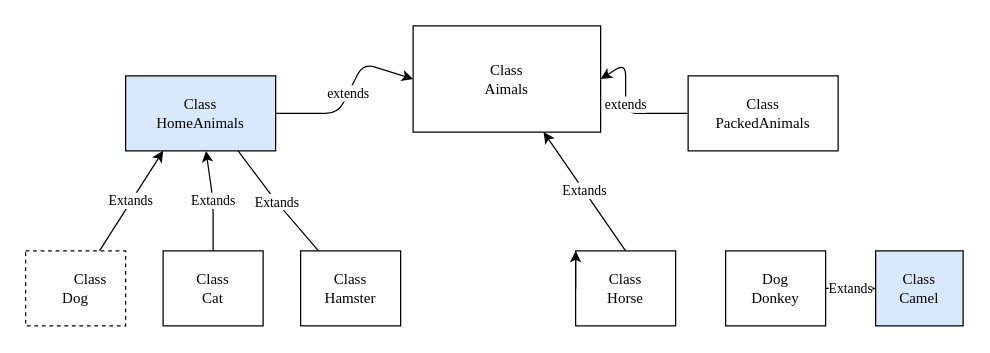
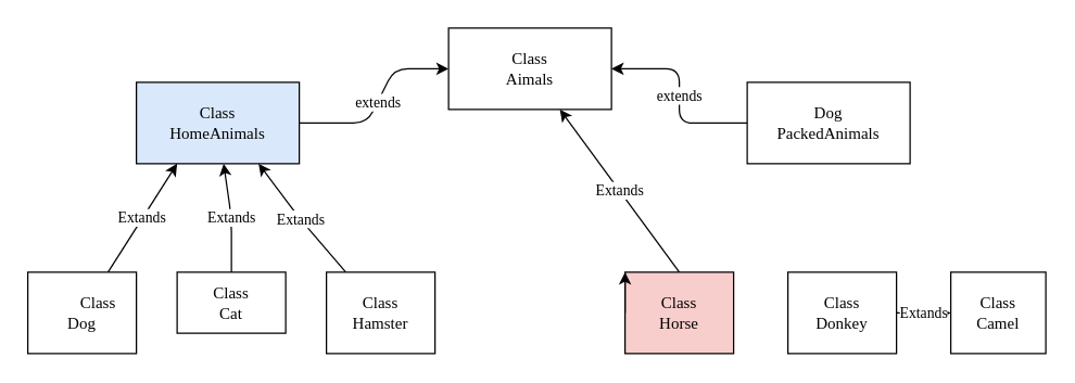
  <mxCell id="0" />
  <mxCell id="1" parent="0" />
- <mxCell id="2" value="Class&lt;br&gt;Aimals" style="rounded=0;whiteSpace=wrap;html=1;fontFamily=Times New Roman;" vertex="1" parent="1"><mxGeometry x="330" y="20" width="150" height="85" as="geometry" /></mxCell>
+ <mxCell id="2" value="Class&lt;br&gt;Aimals" style="rounded=0;whiteSpace=wrap;html=1;fontFamily=Times New Roman;" vertex="1" parent="1"><mxGeometry x="330" y="20" width="120" height="60" as="geometry" /></mxCell>
  <mxCell id="3" value="extends" style="edgeStyle=none;html=1;entryX=0;entryY=0.5;entryDx=0;entryDy=0;fontFamily=Times New Roman;" edge="1" parent="1" source="4" target="2"><mxGeometry relative="1" as="geometry"><Array as="points"><mxPoint x="270" y="90" /><mxPoint x="290" y="50" /></Array></mxGeometry></mxCell>
  <mxCell id="4" value="Class&lt;br&gt;HomeAnimals" style="rounded=0;whiteSpace=wrap;html=1;fontFamily=Times New Roman;fillColor=#dae8fc;" vertex="1" parent="1"><mxGeometry x="100" y="60" width="120" height="60" as="geometry" /></mxCell>
  <mxCell id="5" value="extends" style="edgeStyle=none;html=1;exitX=0;exitY=0.5;exitDx=0;exitDy=0;entryX=1;entryY=0.5;entryDx=0;entryDy=0;fontFamily=Times New Roman;" edge="1" parent="1" source="6" target="2"><mxGeometry relative="1" as="geometry"><Array as="points"><mxPoint x="500" y="90" /><mxPoint x="500" y="50" /></Array></mxGeometry></mxCell>
- <mxCell id="6" value="Class&lt;br&gt;PackedAnimals" style="rounded=0;whiteSpace=wrap;html=1;fontFamily=Times New Roman;" vertex="1" parent="1"><mxGeometry x="550" y="60" width="120" height="60" as="geometry" /></mxCell>
+ <mxCell id="6" value="Dog&lt;br&gt;PackedAnimals" style="rounded=0;whiteSpace=wrap;html=1;fontFamily=Times New Roman;" vertex="1" parent="1"><mxGeometry x="550" y="60" width="120" height="60" as="geometry" /></mxCell>
  <mxCell id="7" value="Extands" style="edgeStyle=none;html=1;entryX=0.25;entryY=1;entryDx=0;entryDy=0;fontFamily=Times New Roman;" edge="1" parent="1" source="8" target="4"><mxGeometry relative="1" as="geometry" /></mxCell>
- <mxCell id="8" value="&lt;span style=&quot;white-space: pre;&quot;&gt;&#09;&lt;/span&gt;Class&lt;br&gt;Dog" style="rounded=0;whiteSpace=wrap;html=1;fontFamily=Times New Roman;dashed=1;" vertex="1" parent="1"><mxGeometry y="200" width="80" height="60" as="geometry" x="20" /></mxCell>
- <mxCell id="9" value="Extands" style="edgeStyle=none;html=1;entryX=0.75;entryY=1;entryDx=0;entryDy=0;fontFamily=Times New Roman;endArrow=none;" edge="1" parent="1" source="10" target="4"><mxGeometry x="-0.007" relative="1" as="geometry"><Array as="points"><mxPoint x="220" y="160" /></Array><mxPoint as="offset" /></mxGeometry></mxCell>
+ <mxCell id="8" value="&lt;span style=&quot;white-space: pre;&quot;&gt;&#09;&lt;/span&gt;Class&lt;br&gt;Dog" style="rounded=0;whiteSpace=wrap;html=1;fontFamily=Times New Roman;" vertex="1" parent="1"><mxGeometry y="200" width="80" height="60" as="geometry" x="20" /></mxCell>
+ <mxCell id="9" value="Extands" style="edgeStyle=none;html=1;entryX=0.75;entryY=1;entryDx=0;entryDy=0;fontFamily=Times New Roman;" edge="1" parent="1" source="10" target="4"><mxGeometry x="-0.007" relative="1" as="geometry"><Array as="points"><mxPoint x="220" y="160" /></Array><mxPoint as="offset" /></mxGeometry></mxCell>
  <mxCell id="10" value="Class&lt;br&gt;Hamster" style="rounded=0;whiteSpace=wrap;html=1;fontFamily=Times New Roman;" vertex="1" parent="1"><mxGeometry x="240" y="200" width="80" height="60" as="geometry" /></mxCell>
  <mxCell id="11" value="Extands" style="edgeStyle=none;html=1;fontFamily=Times New Roman;" edge="1" parent="1" source="12" target="4"><mxGeometry relative="1" as="geometry"><Array as="points"><mxPoint x="170" y="160" /></Array></mxGeometry></mxCell>
- <mxCell id="12" value="Class&lt;br&gt;Cat" style="rounded=0;whiteSpace=wrap;html=1;fontFamily=Times New Roman;" vertex="1" parent="1"><mxGeometry x="130" y="200" width="80" height="60" as="geometry" /></mxCell>
+ <mxCell id="12" value="Class&lt;br&gt;Cat" style="rounded=0;whiteSpace=wrap;html=1;fontFamily=Times New Roman;" vertex="1" parent="1"><mxGeometry x="130" y="200" width="80" height="45" as="geometry" /></mxCell>
  <mxCell id="13" value="Extands" style="edgeStyle=none;html=1;exitX=0.5;exitY=0;exitDx=0;exitDy=0;fontFamily=Times New Roman;" edge="1" parent="1" source="14" target="2"><mxGeometry relative="1" as="geometry" /></mxCell>
- <mxCell id="14" value="Class&lt;br&gt;Horse" style="rounded=0;whiteSpace=wrap;html=1;fontFamily=Times New Roman;" vertex="1" parent="1"><mxGeometry x="460" y="200" width="80" height="60" as="geometry" /></mxCell>
- <mxCell id="15" value="Class&lt;br&gt;Camel" style="rounded=0;whiteSpace=wrap;html=1;fontFamily=Times New Roman;fillColor=#dae8fc;" vertex="1" parent="1"><mxGeometry x="700" y="200" width="70" height="60" as="geometry" /></mxCell>
+ <mxCell id="14" value="Class&lt;br&gt;Horse" style="rounded=0;whiteSpace=wrap;html=1;fontFamily=Times New Roman;fillColor=#f8cecc;" vertex="1" parent="1"><mxGeometry x="460" y="200" width="80" height="60" as="geometry" /></mxCell>
+ <mxCell id="15" value="Class&lt;br&gt;Camel" style="rounded=0;whiteSpace=wrap;html=1;fontFamily=Times New Roman;" vertex="1" parent="1"><mxGeometry x="700" y="200" width="70" height="60" as="geometry" /></mxCell>
  <mxCell id="16" value="Extands" style="edgeStyle=none;html=1;fontFamily=Times New Roman;" edge="1" parent="1" source="17" target="15"><mxGeometry relative="1" as="geometry" /></mxCell>
- <mxCell id="17" value="Dog&lt;br&gt;Donkey" style="rounded=0;whiteSpace=wrap;html=1;fontFamily=Times New Roman;" vertex="1" parent="1"><mxGeometry x="580" y="200" width="80" height="60" as="geometry" /></mxCell>
+ <mxCell id="17" value="Class&lt;br&gt;Donkey" style="rounded=0;whiteSpace=wrap;html=1;fontFamily=Times New Roman;" vertex="1" parent="1"><mxGeometry x="580" y="200" width="80" height="60" as="geometry" /></mxCell>
  <mxCell id="18" style="edgeStyle=none;html=1;exitX=0;exitY=0.5;exitDx=0;exitDy=0;entryX=0;entryY=0;entryDx=0;entryDy=0;fontFamily=Times New Roman;" edge="1" parent="1" source="14" target="14"><mxGeometry relative="1" as="geometry" /></mxCell>
